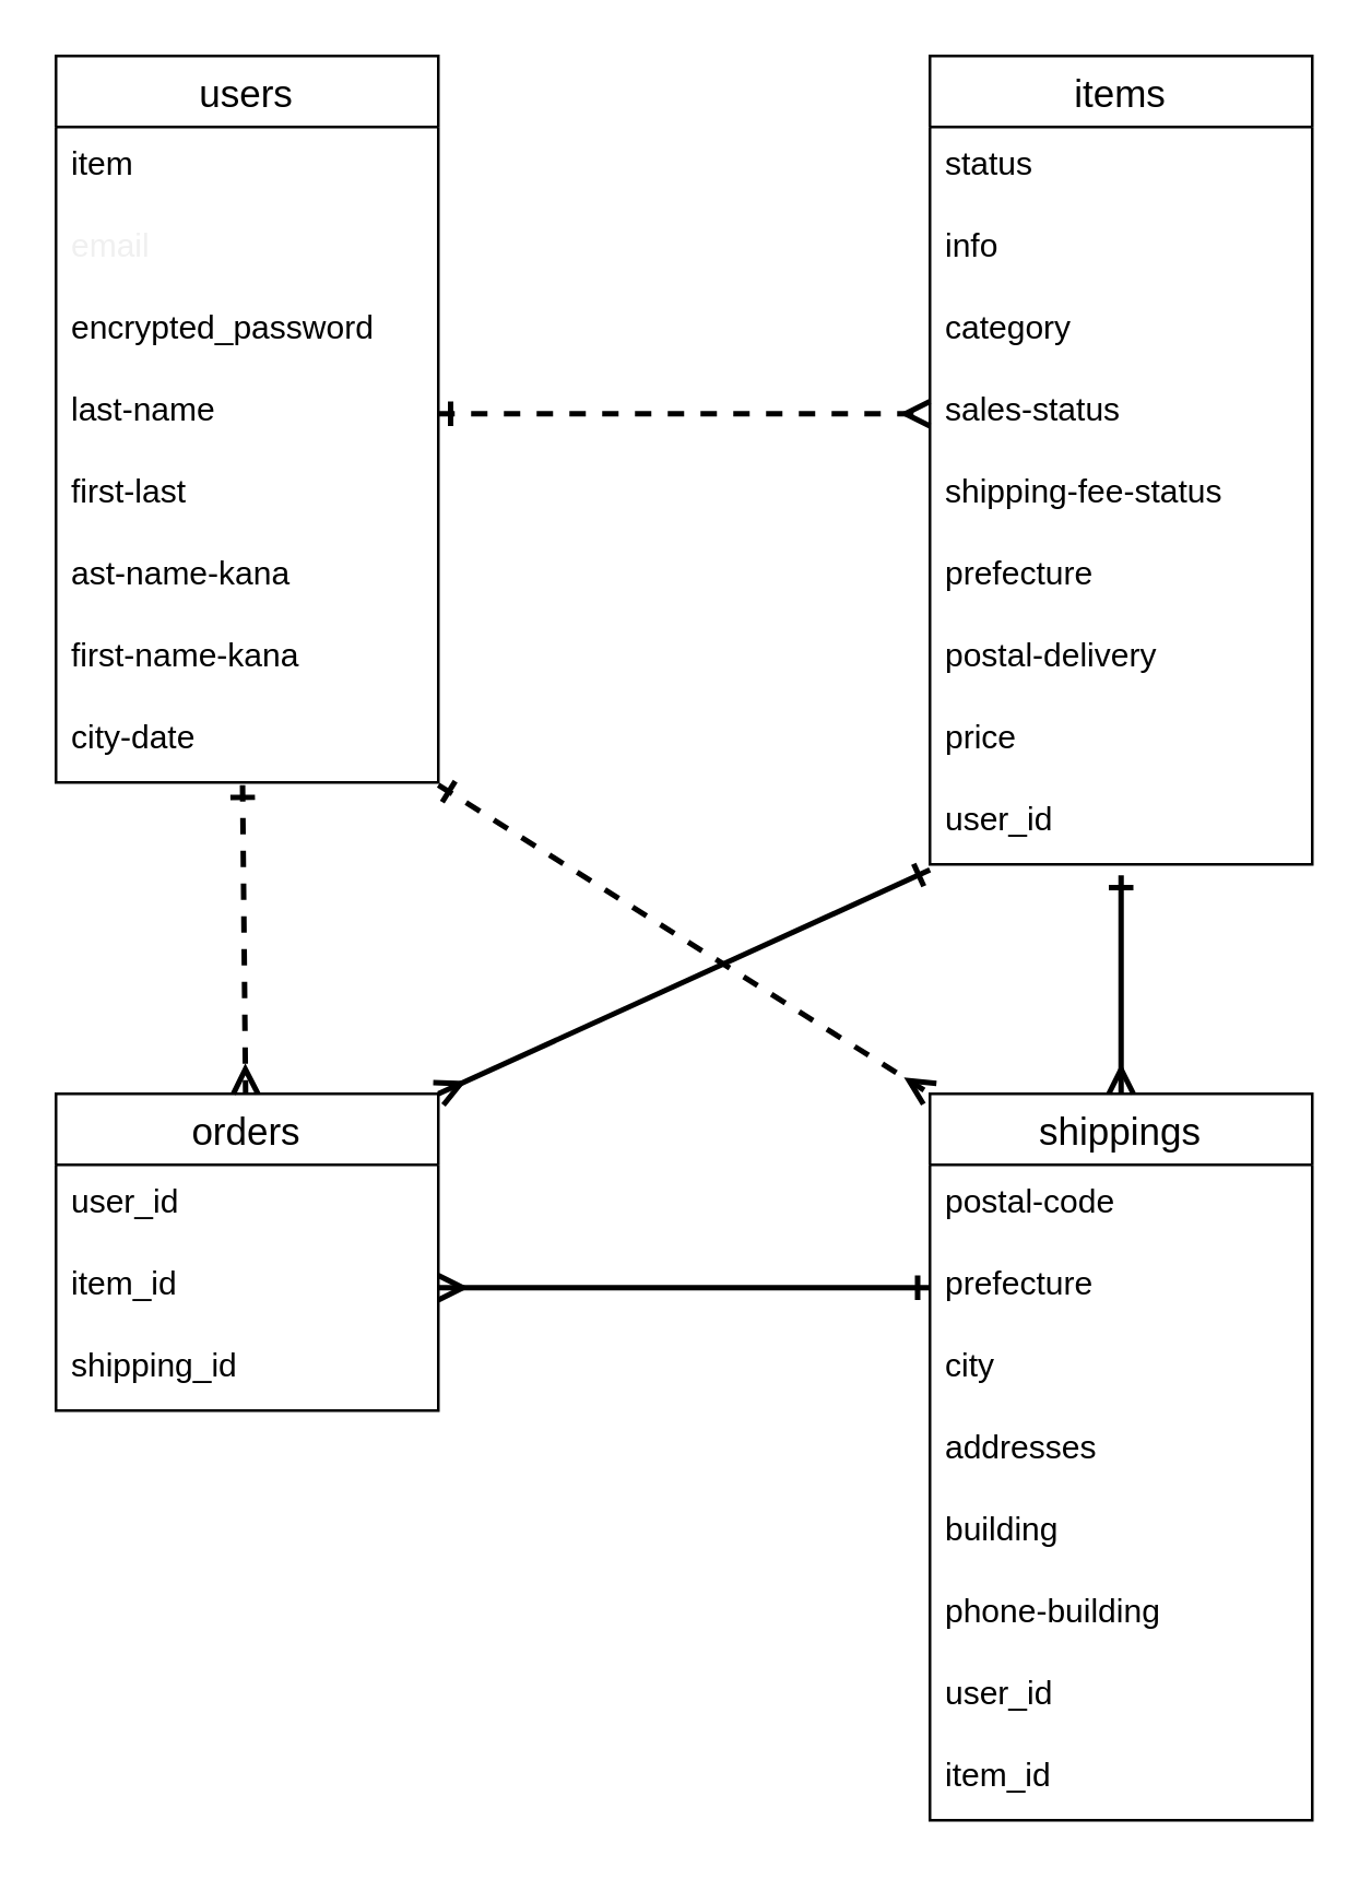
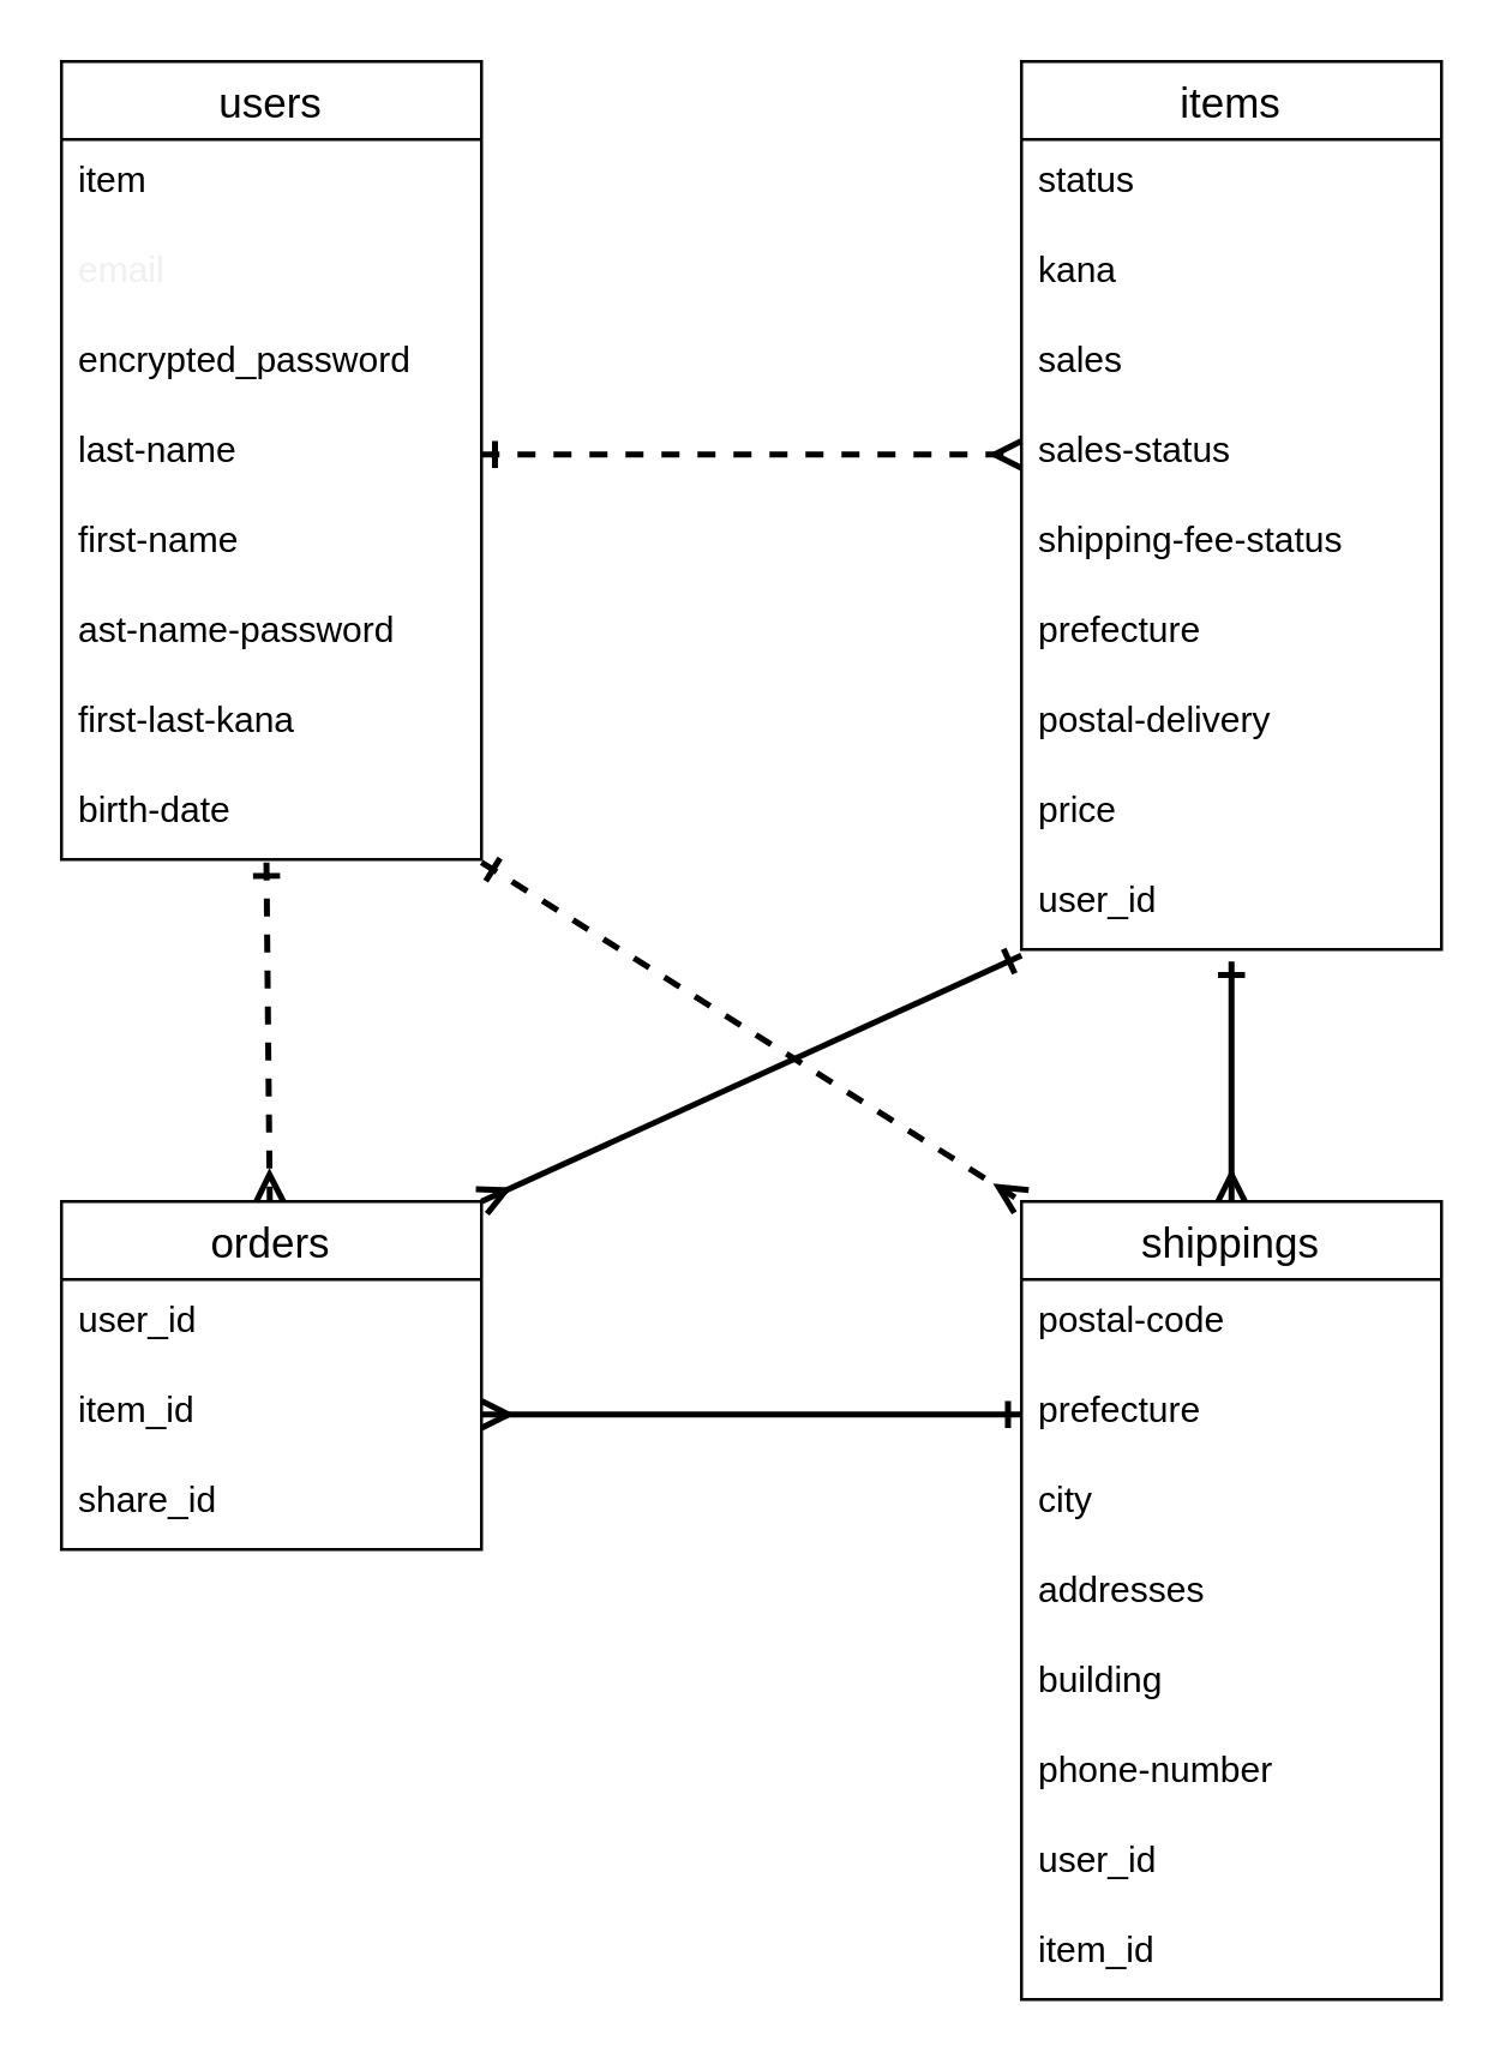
  <mxCell id="0" />
  <mxCell id="1" parent="0" />
  <mxCell id="2" value="users" style="swimlane;fontStyle=0;childLayout=stackLayout;horizontal=1;startSize=26;horizontalStack=0;resizeParent=1;resizeParentMax=0;resizeLast=0;collapsible=1;marginBottom=0;align=center;fontSize=14;" vertex="1" parent="1"><mxGeometry x="20" y="20" width="140" height="266" as="geometry" /></mxCell>
  <mxCell id="3" value="item" style="text;strokeColor=none;fillColor=none;spacingLeft=4;spacingRight=4;overflow=hidden;rotatable=0;points=[[0,0.5],[1,0.5]];portConstraint=eastwest;fontSize=12;fontColor=default;" vertex="1" parent="2"><mxGeometry y="26" width="140" height="30" as="geometry" /></mxCell>
  <mxCell id="4" value="email" style="text;strokeColor=none;fillColor=none;spacingLeft=4;spacingRight=4;overflow=hidden;rotatable=0;points=[[0,0.5],[1,0.5]];portConstraint=eastwest;fontSize=12;fontColor=#F0F0F0;" vertex="1" parent="2"><mxGeometry y="56" width="140" height="30" as="geometry" /></mxCell>
  <mxCell id="5" value="encrypted_password" style="text;strokeColor=none;fillColor=none;spacingLeft=4;spacingRight=4;overflow=hidden;rotatable=0;points=[[0,0.5],[1,0.5]];portConstraint=eastwest;fontSize=12;" vertex="1" parent="2"><mxGeometry y="86" width="140" height="30" as="geometry" /></mxCell>
  <mxCell id="6" value="last-name" style="text;strokeColor=none;fillColor=none;spacingLeft=4;spacingRight=4;overflow=hidden;rotatable=0;points=[[0,0.5],[1,0.5]];portConstraint=eastwest;fontSize=12;" vertex="1" parent="2"><mxGeometry y="116" width="140" height="30" as="geometry" /></mxCell>
- <mxCell id="7" value="first-last" style="text;strokeColor=none;fillColor=none;spacingLeft=4;spacingRight=4;overflow=hidden;rotatable=0;points=[[0,0.5],[1,0.5]];portConstraint=eastwest;fontSize=12;" vertex="1" parent="2"><mxGeometry y="146" width="140" height="30" as="geometry" /></mxCell>
- <mxCell id="8" value="ast-name-kana" style="text;strokeColor=none;fillColor=none;spacingLeft=4;spacingRight=4;overflow=hidden;rotatable=0;points=[[0,0.5],[1,0.5]];portConstraint=eastwest;fontSize=12;" vertex="1" parent="2"><mxGeometry y="176" width="140" height="30" as="geometry" /></mxCell>
- <mxCell id="9" value="first-name-kana" style="text;strokeColor=none;fillColor=none;spacingLeft=4;spacingRight=4;overflow=hidden;rotatable=0;points=[[0,0.5],[1,0.5]];portConstraint=eastwest;fontSize=12;" vertex="1" parent="2"><mxGeometry y="206" width="140" height="30" as="geometry" /></mxCell>
- <mxCell id="10" value="city-date" style="text;strokeColor=none;fillColor=none;spacingLeft=4;spacingRight=4;overflow=hidden;rotatable=0;points=[[0,0.5],[1,0.5]];portConstraint=eastwest;fontSize=12;" vertex="1" parent="2"><mxGeometry y="236" width="140" height="30" as="geometry" /></mxCell>
+ <mxCell id="7" value="first-name" style="text;strokeColor=none;fillColor=none;spacingLeft=4;spacingRight=4;overflow=hidden;rotatable=0;points=[[0,0.5],[1,0.5]];portConstraint=eastwest;fontSize=12;" vertex="1" parent="2"><mxGeometry y="146" width="140" height="30" as="geometry" /></mxCell>
+ <mxCell id="8" value="ast-name-password" style="text;strokeColor=none;fillColor=none;spacingLeft=4;spacingRight=4;overflow=hidden;rotatable=0;points=[[0,0.5],[1,0.5]];portConstraint=eastwest;fontSize=12;" vertex="1" parent="2"><mxGeometry y="176" width="140" height="30" as="geometry" /></mxCell>
+ <mxCell id="9" value="first-last-kana" style="text;strokeColor=none;fillColor=none;spacingLeft=4;spacingRight=4;overflow=hidden;rotatable=0;points=[[0,0.5],[1,0.5]];portConstraint=eastwest;fontSize=12;" vertex="1" parent="2"><mxGeometry y="206" width="140" height="30" as="geometry" /></mxCell>
+ <mxCell id="10" value="birth-date" style="text;strokeColor=none;fillColor=none;spacingLeft=4;spacingRight=4;overflow=hidden;rotatable=0;points=[[0,0.5],[1,0.5]];portConstraint=eastwest;fontSize=12;" vertex="1" parent="2"><mxGeometry y="236" width="140" height="30" as="geometry" /></mxCell>
  <mxCell id="11" value="shippings" style="swimlane;fontStyle=0;childLayout=stackLayout;horizontal=1;startSize=26;horizontalStack=0;resizeParent=1;resizeParentMax=0;resizeLast=0;collapsible=1;marginBottom=0;align=center;fontSize=14;" vertex="1" parent="1"><mxGeometry x="340" y="400" width="140" height="266" as="geometry" /></mxCell>
  <mxCell id="12" value="postal-code" style="text;strokeColor=none;fillColor=none;spacingLeft=4;spacingRight=4;overflow=hidden;rotatable=0;points=[[0,0.5],[1,0.5]];portConstraint=eastwest;fontSize=12;" vertex="1" parent="11"><mxGeometry y="26" width="140" height="30" as="geometry" /></mxCell>
  <mxCell id="13" value="prefecture" style="text;strokeColor=none;fillColor=none;spacingLeft=4;spacingRight=4;overflow=hidden;rotatable=0;points=[[0,0.5],[1,0.5]];portConstraint=eastwest;fontSize=12;" vertex="1" parent="11"><mxGeometry y="56" width="140" height="30" as="geometry" /></mxCell>
  <mxCell id="14" value="city" style="text;strokeColor=none;fillColor=none;spacingLeft=4;spacingRight=4;overflow=hidden;rotatable=0;points=[[0,0.5],[1,0.5]];portConstraint=eastwest;fontSize=12;" vertex="1" parent="11"><mxGeometry y="86" width="140" height="30" as="geometry" /></mxCell>
  <mxCell id="15" value="addresses" style="text;strokeColor=none;fillColor=none;spacingLeft=4;spacingRight=4;overflow=hidden;rotatable=0;points=[[0,0.5],[1,0.5]];portConstraint=eastwest;fontSize=12;" vertex="1" parent="11"><mxGeometry y="116" width="140" height="30" as="geometry" /></mxCell>
  <mxCell id="16" value="building" style="text;strokeColor=none;fillColor=none;spacingLeft=4;spacingRight=4;overflow=hidden;rotatable=0;points=[[0,0.5],[1,0.5]];portConstraint=eastwest;fontSize=12;" vertex="1" parent="11"><mxGeometry y="146" width="140" height="30" as="geometry" /></mxCell>
- <mxCell id="17" value="phone-building" style="text;strokeColor=none;fillColor=none;spacingLeft=4;spacingRight=4;overflow=hidden;rotatable=0;points=[[0,0.5],[1,0.5]];portConstraint=eastwest;fontSize=12;" vertex="1" parent="11"><mxGeometry y="176" width="140" height="30" as="geometry" /></mxCell>
+ <mxCell id="17" value="phone-number" style="text;strokeColor=none;fillColor=none;spacingLeft=4;spacingRight=4;overflow=hidden;rotatable=0;points=[[0,0.5],[1,0.5]];portConstraint=eastwest;fontSize=12;" vertex="1" parent="11"><mxGeometry y="176" width="140" height="30" as="geometry" /></mxCell>
  <mxCell id="18" value="user_id" style="text;strokeColor=none;fillColor=none;spacingLeft=4;spacingRight=4;overflow=hidden;rotatable=0;points=[[0,0.5],[1,0.5]];portConstraint=eastwest;fontSize=12;" vertex="1" parent="11"><mxGeometry y="206" width="140" height="30" as="geometry" /></mxCell>
  <mxCell id="19" value="item_id" style="text;strokeColor=none;fillColor=none;spacingLeft=4;spacingRight=4;overflow=hidden;rotatable=0;points=[[0,0.5],[1,0.5]];portConstraint=eastwest;fontSize=12;" vertex="1" parent="11"><mxGeometry y="236" width="140" height="30" as="geometry" /></mxCell>
  <mxCell id="20" value="orders" style="swimlane;fontStyle=0;childLayout=stackLayout;horizontal=1;startSize=26;horizontalStack=0;resizeParent=1;resizeParentMax=0;resizeLast=0;collapsible=1;marginBottom=0;align=center;fontSize=14;" vertex="1" parent="1"><mxGeometry x="20" y="400" width="140" height="116" as="geometry" /></mxCell>
  <mxCell id="21" value="user_id" style="text;strokeColor=none;fillColor=none;spacingLeft=4;spacingRight=4;overflow=hidden;rotatable=0;points=[[0,0.5],[1,0.5]];portConstraint=eastwest;fontSize=12;" vertex="1" parent="20"><mxGeometry y="26" width="140" height="30" as="geometry" /></mxCell>
  <mxCell id="22" value="item_id" style="text;strokeColor=none;fillColor=none;spacingLeft=4;spacingRight=4;overflow=hidden;rotatable=0;points=[[0,0.5],[1,0.5]];portConstraint=eastwest;fontSize=12;" vertex="1" parent="20"><mxGeometry y="56" width="140" height="30" as="geometry" /></mxCell>
- <mxCell id="23" value="shipping_id" style="text;strokeColor=none;fillColor=none;spacingLeft=4;spacingRight=4;overflow=hidden;rotatable=0;points=[[0,0.5],[1,0.5]];portConstraint=eastwest;fontSize=12;" vertex="1" parent="20"><mxGeometry y="86" width="140" height="30" as="geometry" /></mxCell>
+ <mxCell id="23" value="share_id" style="text;strokeColor=none;fillColor=none;spacingLeft=4;spacingRight=4;overflow=hidden;rotatable=0;points=[[0,0.5],[1,0.5]];portConstraint=eastwest;fontSize=12;" vertex="1" parent="20"><mxGeometry y="86" width="140" height="30" as="geometry" /></mxCell>
  <mxCell id="24" value="items" style="swimlane;fontStyle=0;childLayout=stackLayout;horizontal=1;startSize=26;horizontalStack=0;resizeParent=1;resizeParentMax=0;resizeLast=0;collapsible=1;marginBottom=0;align=center;fontSize=14;" vertex="1" parent="1"><mxGeometry x="340" y="20" width="140" height="296" as="geometry" /></mxCell>
  <mxCell id="25" value="status" style="text;strokeColor=none;fillColor=none;spacingLeft=4;spacingRight=4;overflow=hidden;rotatable=0;points=[[0,0.5],[1,0.5]];portConstraint=eastwest;fontSize=12;" vertex="1" parent="24"><mxGeometry y="26" width="140" height="30" as="geometry" /></mxCell>
- <mxCell id="26" value="info" style="text;strokeColor=none;fillColor=none;spacingLeft=4;spacingRight=4;overflow=hidden;rotatable=0;points=[[0,0.5],[1,0.5]];portConstraint=eastwest;fontSize=12;" vertex="1" parent="24"><mxGeometry y="56" width="140" height="30" as="geometry" /></mxCell>
- <mxCell id="27" value="category" style="text;strokeColor=none;fillColor=none;spacingLeft=4;spacingRight=4;overflow=hidden;rotatable=0;points=[[0,0.5],[1,0.5]];portConstraint=eastwest;fontSize=12;" vertex="1" parent="24"><mxGeometry y="86" width="140" height="30" as="geometry" /></mxCell>
+ <mxCell id="26" value="kana" style="text;strokeColor=none;fillColor=none;spacingLeft=4;spacingRight=4;overflow=hidden;rotatable=0;points=[[0,0.5],[1,0.5]];portConstraint=eastwest;fontSize=12;" vertex="1" parent="24"><mxGeometry y="56" width="140" height="30" as="geometry" /></mxCell>
+ <mxCell id="27" value="sales" style="text;strokeColor=none;fillColor=none;spacingLeft=4;spacingRight=4;overflow=hidden;rotatable=0;points=[[0,0.5],[1,0.5]];portConstraint=eastwest;fontSize=12;" vertex="1" parent="24"><mxGeometry y="86" width="140" height="30" as="geometry" /></mxCell>
  <mxCell id="28" value="sales-status" style="text;strokeColor=none;fillColor=none;spacingLeft=4;spacingRight=4;overflow=hidden;rotatable=0;points=[[0,0.5],[1,0.5]];portConstraint=eastwest;fontSize=12;" vertex="1" parent="24"><mxGeometry y="116" width="140" height="30" as="geometry" /></mxCell>
  <mxCell id="29" value="shipping-fee-status" style="text;strokeColor=none;fillColor=none;spacingLeft=4;spacingRight=4;overflow=hidden;rotatable=0;points=[[0,0.5],[1,0.5]];portConstraint=eastwest;fontSize=12;" vertex="1" parent="24"><mxGeometry y="146" width="140" height="30" as="geometry" /></mxCell>
  <mxCell id="30" value="prefecture" style="text;strokeColor=none;fillColor=none;spacingLeft=4;spacingRight=4;overflow=hidden;rotatable=0;points=[[0,0.5],[1,0.5]];portConstraint=eastwest;fontSize=12;" vertex="1" parent="24"><mxGeometry y="176" width="140" height="30" as="geometry" /></mxCell>
  <mxCell id="31" value="postal-delivery" style="text;strokeColor=none;fillColor=none;spacingLeft=4;spacingRight=4;overflow=hidden;rotatable=0;points=[[0,0.5],[1,0.5]];portConstraint=eastwest;fontSize=12;" vertex="1" parent="24"><mxGeometry y="206" width="140" height="30" as="geometry" /></mxCell>
  <mxCell id="32" value="price" style="text;strokeColor=none;fillColor=none;spacingLeft=4;spacingRight=4;overflow=hidden;rotatable=0;points=[[0,0.5],[1,0.5]];portConstraint=eastwest;fontSize=12;" vertex="1" parent="24"><mxGeometry y="236" width="140" height="30" as="geometry" /></mxCell>
  <mxCell id="33" value="user_id" style="text;strokeColor=none;fillColor=none;spacingLeft=4;spacingRight=4;overflow=hidden;rotatable=0;points=[[0,0.5],[1,0.5]];portConstraint=eastwest;fontSize=12;" vertex="1" parent="24"><mxGeometry y="266" width="140" height="30" as="geometry" /></mxCell>
  <mxCell id="34" style="edgeStyle=none;html=1;exitX=1;exitY=0.5;exitDx=0;exitDy=0;entryX=0;entryY=0.5;entryDx=0;entryDy=0;fontColor=#F0F0F0;endArrow=ERmany;endFill=0;startSize=6;targetPerimeterSpacing=0;strokeWidth=2;startArrow=ERone;startFill=0;dashed=1;" edge="1" parent="1" source="6" target="28"><mxGeometry relative="1" as="geometry" /></mxCell>
  <mxCell id="35" style="edgeStyle=none;html=1;exitX=1;exitY=1.033;exitDx=0;exitDy=0;entryX=0;entryY=0;entryDx=0;entryDy=0;fontColor=#F0F0F0;endArrow=ERmany;endFill=0;startSize=6;targetPerimeterSpacing=0;strokeWidth=2;startArrow=ERone;startFill=0;exitPerimeter=0;dashed=1;" edge="1" parent="1" source="10" target="11"><mxGeometry relative="1" as="geometry"><mxPoint x="190" y="350" as="sourcePoint" /><mxPoint x="350" y="350" as="targetPoint" /></mxGeometry></mxCell>
  <mxCell id="36" style="edgeStyle=none;html=1;fontColor=#F0F0F0;endArrow=ERmany;endFill=0;startSize=6;targetPerimeterSpacing=0;strokeWidth=2;startArrow=ERone;startFill=0;exitX=0.488;exitY=1.033;exitDx=0;exitDy=0;exitPerimeter=0;dashed=1;" edge="1" parent="1" source="10" target="20"><mxGeometry relative="1" as="geometry"><mxPoint x="100" y="330" as="sourcePoint" /><mxPoint x="250" y="443.01" as="targetPoint" /></mxGeometry></mxCell>
  <mxCell id="37" style="edgeStyle=none;html=1;exitX=0;exitY=1.067;exitDx=0;exitDy=0;entryX=1;entryY=0;entryDx=0;entryDy=0;fontColor=#F0F0F0;endArrow=ERmany;endFill=0;startSize=6;targetPerimeterSpacing=0;strokeWidth=2;startArrow=ERone;startFill=0;exitPerimeter=0;" edge="1" parent="1" source="33" target="20"><mxGeometry relative="1" as="geometry"><mxPoint x="160" y="360" as="sourcePoint" /><mxPoint x="320" y="360" as="targetPoint" /></mxGeometry></mxCell>
  <mxCell id="38" style="edgeStyle=none;html=1;entryX=0.5;entryY=0;entryDx=0;entryDy=0;fontColor=#F0F0F0;endArrow=ERmany;endFill=0;startSize=6;targetPerimeterSpacing=0;strokeWidth=2;startArrow=ERone;startFill=0;" edge="1" parent="1" target="11"><mxGeometry relative="1" as="geometry"><mxPoint x="410" y="320" as="sourcePoint" /><mxPoint x="190" y="410" as="targetPoint" /></mxGeometry></mxCell>
  <mxCell id="39" style="edgeStyle=none;html=1;fontColor=#F0F0F0;endArrow=ERmany;endFill=0;startSize=6;targetPerimeterSpacing=0;strokeWidth=2;startArrow=ERone;startFill=0;exitX=0;exitY=0.5;exitDx=0;exitDy=0;entryX=1;entryY=0.5;entryDx=0;entryDy=0;" edge="1" parent="1" source="13" target="22"><mxGeometry relative="1" as="geometry"><mxPoint x="310" y="480" as="sourcePoint" /><mxPoint x="180" y="471" as="targetPoint" /><Array as="points" /></mxGeometry></mxCell>
